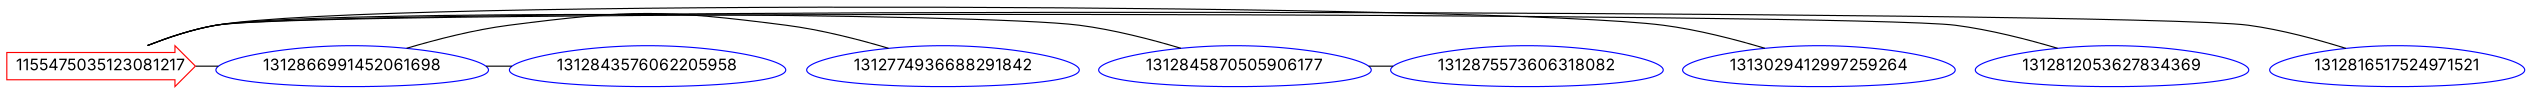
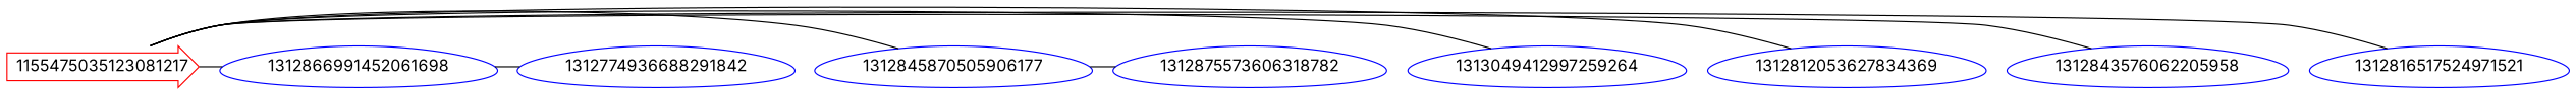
  graph {
    fontname=Inter
    node [color=blue fontname=Inter shape=egg]
    edge [constraint=false fontname=Inter]
    n1 [color=red label=1155475035123081217 shape=rarrow]
    n2 [label=1312866991452061698]
    n3 [label=1312845870505906177]
-   n4 [label=1313029412997259264]
+   n4 [label=1313049412997259264]
    n5 [label=1312812053627834369]
    n6 [label=1312843576062205958]
    n7 [label=1312816517524971521]
    n8 [label=1312774936688291842]
-   n9 [label=1312875573606318082]
+   n9 [label=1312875573606318782]
    n1 -- n2
    n1 -- n3
    n1 -- n4
    n1 -- n5
-   n2 -- n6
+   n1 -- n6
    n1 -- n7
    n2 -- n8
    n3 -- n9
  }
